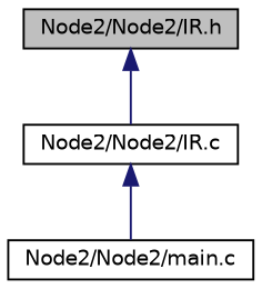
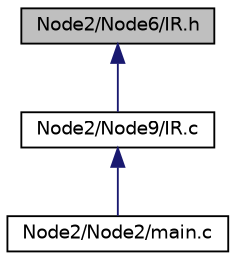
  digraph {
    node [color=black fillcolor=white fontname=Helvetica fontsize=10 shape=record style=filled]
    edge [color=midnightblue dir=back fontname=Helvetica fontsize=10 labelfontname=Helvetica labelfontsize=10 style=solid]
-   n1 [fillcolor=grey75 fontcolor=black height=0.2 label="Node2/Node2/IR.h" width=0.4]
-   n2 [height=0.2 label="Node2/Node2/IR.c" width=0.4]
+   n1 [fillcolor=grey75 fontcolor=black height=0.2 label="Node2/Node6/IR.h" width=0.4]
+   n2 [height=0.2 label="Node2/Node9/IR.c" width=0.4]
    n3 [height=0.2 label="Node2/Node2/main.c" width=0.4]
    n1 -> n2
    n2 -> n3
  }
